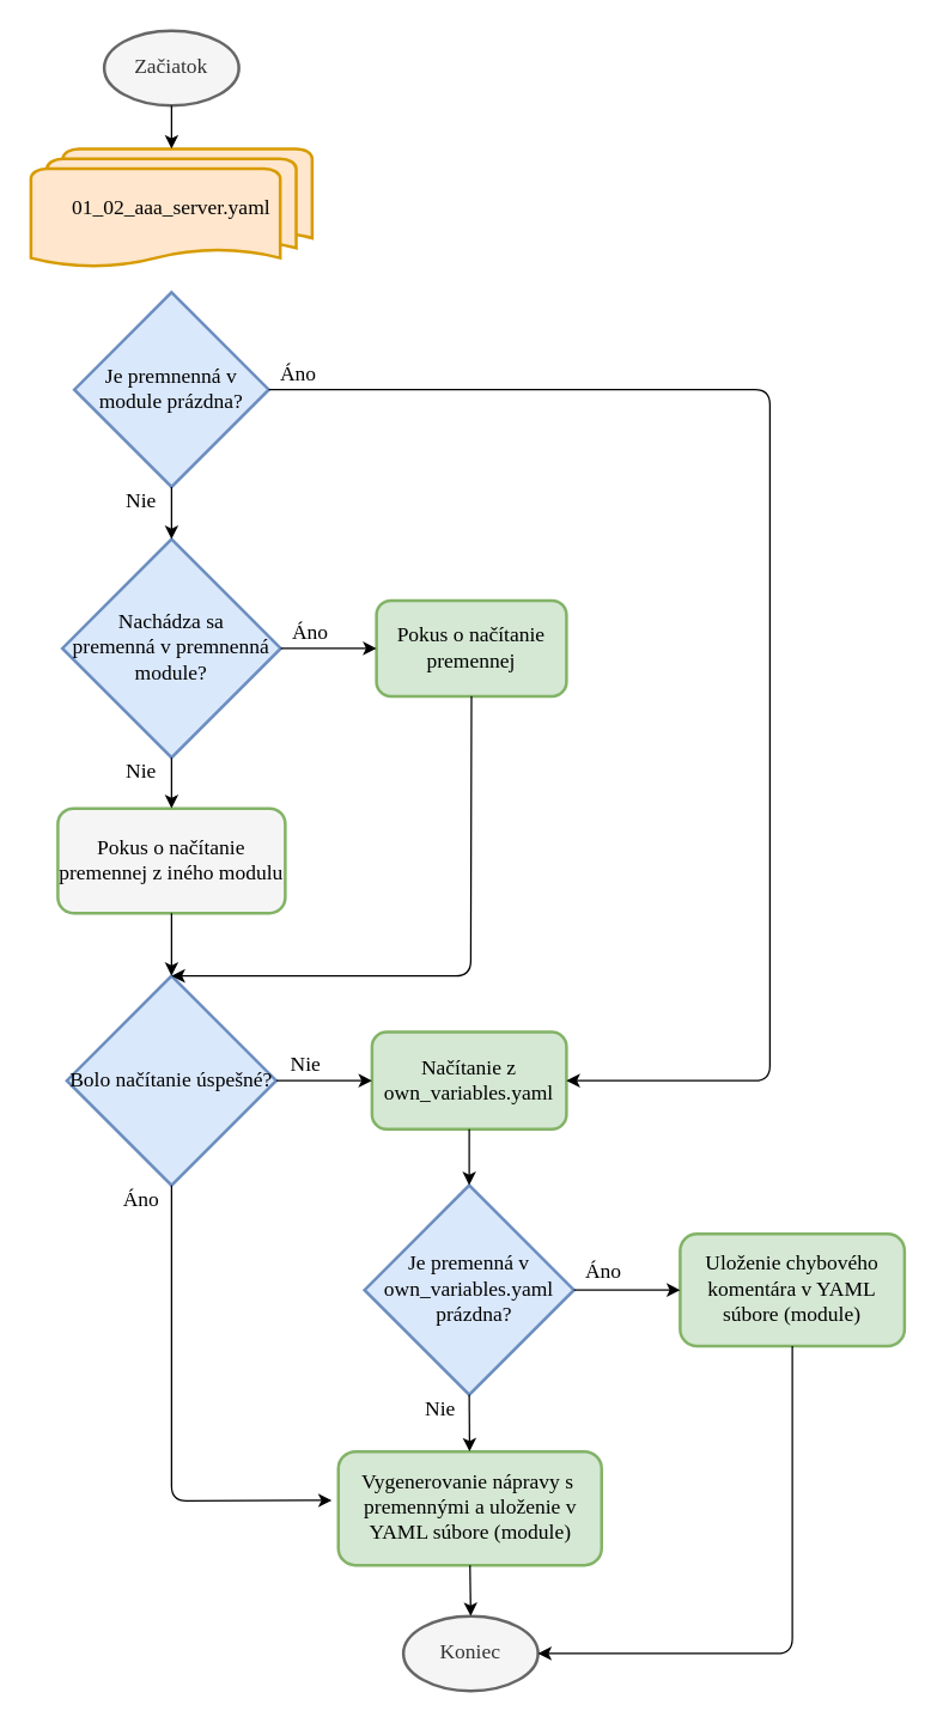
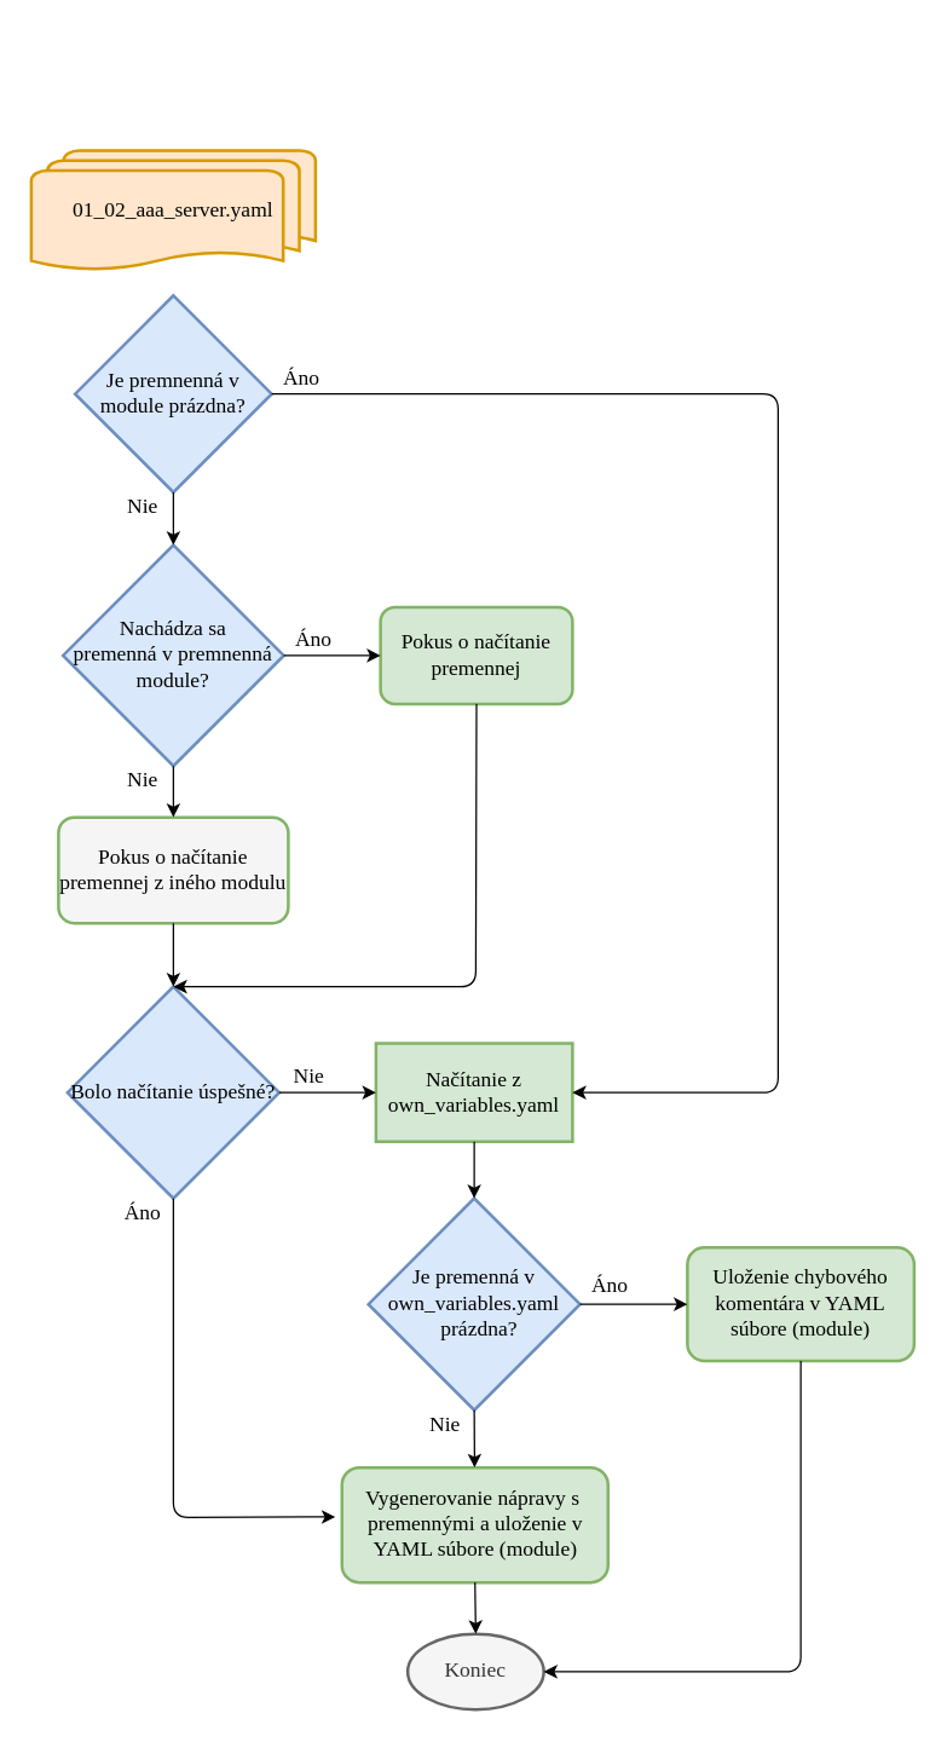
  <mxCell id="0" />
  <mxCell id="1" parent="0" />
- <mxCell id="2" value="Začiatok" style="strokeWidth=2;html=1;shape=mxgraph.flowchart.start_1;whiteSpace=wrap;fontFamily=Vafle VUT;fillColor=#f5f5f5;strokeColor=#666666;fontColor=#333333;fontSize=14;" parent="1" vertex="1"><mxGeometry x="69" y="20" width="90" height="50" as="geometry" /></mxCell>
  <mxCell id="3" value="Koniec" style="strokeWidth=2;html=1;shape=mxgraph.flowchart.start_1;whiteSpace=wrap;fontFamily=Vafle VUT;fillColor=#f5f5f5;strokeColor=#666666;fontColor=#333333;fontSize=14;" parent="1" vertex="1"><mxGeometry x="269" y="1080" width="90" height="50" as="geometry" /></mxCell>
  <mxCell id="4" value="&lt;font face=&quot;Vafle VUT&quot; style=&quot;font-size: 14px;&quot;&gt;Je premnenná v module prázdna?&lt;/font&gt;" style="rhombus;whiteSpace=wrap;html=1;fillColor=#dae8fc;strokeColor=#6c8ebf;strokeWidth=2;fontFamily=Vafle VUT;fontSize=14;" parent="1" vertex="1"><mxGeometry x="49" y="195" width="130" height="130" as="geometry" /></mxCell>
  <mxCell id="5" value="01_02_aaa_server.yaml" style="strokeWidth=2;html=1;shape=mxgraph.flowchart.multi-document;whiteSpace=wrap;fontFamily=Vafle VUT;fillColor=#ffe6cc;strokeColor=#d79b00;fontSize=14;" parent="1" vertex="1"><mxGeometry x="20" y="99" width="188" height="80" as="geometry" /></mxCell>
- <mxCell id="6" value="" style="endArrow=classic;html=1;exitX=0.5;exitY=1;exitDx=0;exitDy=0;exitPerimeter=0;entryX=0.5;entryY=0;entryDx=0;entryDy=0;entryPerimeter=0;fontFamily=Vafle VUT;fontSize=14;" parent="1" source="2" target="5" edge="1"><mxGeometry width="50" height="50" relative="1" as="geometry"><mxPoint x="34" y="1210" as="sourcePoint" /><mxPoint x="84" y="1160" as="targetPoint" /></mxGeometry></mxCell>
  <mxCell id="7" value="&lt;font face=&quot;Vafle VUT&quot; style=&quot;font-size: 14px;&quot;&gt;Pokus o načítanie premennej z iného modulu&lt;/font&gt;" style="rounded=1;whiteSpace=wrap;html=1;strokeWidth=2;fillColor=#f5f5f5;strokeColor=#82b366;fontFamily=Vafle VUT;fontSize=14;" parent="1" vertex="1"><mxGeometry x="38" y="540" width="152" height="70" as="geometry" /></mxCell>
  <mxCell id="8" value="&lt;font face=&quot;Vafle VUT&quot; style=&quot;font-size: 14px&quot;&gt;Nachádza sa &lt;br&gt;premenná v premnenná module?&lt;/font&gt;" style="rhombus;whiteSpace=wrap;html=1;fillColor=#dae8fc;strokeColor=#6c8ebf;strokeWidth=2;verticalAlign=middle;fontFamily=Vafle VUT;fontSize=14;" parent="1" vertex="1"><mxGeometry x="41" y="360" width="146" height="146" as="geometry" /></mxCell>
  <mxCell id="9" value="" style="endArrow=classic;html=1;exitX=0.5;exitY=1;exitDx=0;exitDy=0;entryX=0.5;entryY=0;entryDx=0;entryDy=0;fontFamily=Vafle VUT;fontSize=14;" parent="1" source="4" target="8" edge="1"><mxGeometry width="50" height="50" relative="1" as="geometry"><mxPoint x="24" y="1210" as="sourcePoint" /><mxPoint x="74" y="1160" as="targetPoint" /></mxGeometry></mxCell>
  <mxCell id="10" value="&lt;font style=&quot;font-size: 14px;&quot; face=&quot;Vafle VUT&quot;&gt;Áno&lt;/font&gt;" style="text;html=1;strokeColor=none;fillColor=none;align=center;verticalAlign=middle;whiteSpace=wrap;rounded=0;fontFamily=Vafle VUT;fontSize=14;" parent="1" vertex="1"><mxGeometry x="179" y="240" width="40" height="20" as="geometry" /></mxCell>
  <mxCell id="11" value="" style="endArrow=classic;html=1;exitX=0.5;exitY=1;exitDx=0;exitDy=0;entryX=0.5;entryY=0;entryDx=0;entryDy=0;fontFamily=Vafle VUT;fontSize=14;" parent="1" source="8" target="7" edge="1"><mxGeometry width="50" height="50" relative="1" as="geometry"><mxPoint x="24" y="1210" as="sourcePoint" /><mxPoint x="74" y="1160" as="targetPoint" /></mxGeometry></mxCell>
- <mxCell id="12" value="&lt;font face=&quot;Vafle VUT&quot; style=&quot;font-size: 14px;&quot;&gt;Načítanie z own_variables.yaml&lt;/font&gt;" style="rounded=1;whiteSpace=wrap;html=1;strokeWidth=2;fillColor=#d5e8d4;strokeColor=#82b366;fontFamily=Vafle VUT;fontSize=14;" parent="1" vertex="1"><mxGeometry x="248" y="689.5" width="130" height="65" as="geometry" /></mxCell>
+ <mxCell id="12" value="&lt;font face=&quot;Vafle VUT&quot; style=&quot;font-size: 14px;&quot;&gt;Načítanie z own_variables.yaml&lt;/font&gt;" style="whiteSpace=wrap;html=1;strokeWidth=2;fillColor=#d5e8d4;strokeColor=#82b366;fontFamily=Vafle VUT;fontSize=14;rounded=0;" parent="1" vertex="1"><mxGeometry x="248" y="689.5" width="130" height="65" as="geometry" /></mxCell>
  <mxCell id="13" value="&lt;font face=&quot;Vafle VUT&quot; style=&quot;font-size: 14px;&quot;&gt;Bolo načítanie úspešné?&lt;/font&gt;" style="rhombus;whiteSpace=wrap;html=1;fillColor=#dae8fc;strokeColor=#6c8ebf;strokeWidth=2;fontFamily=Vafle VUT;fontSize=14;" parent="1" vertex="1"><mxGeometry x="44" y="652" width="140" height="140" as="geometry" /></mxCell>
  <mxCell id="14" value="" style="endArrow=classic;html=1;exitX=0.5;exitY=1;exitDx=0;exitDy=0;entryX=0.5;entryY=0;entryDx=0;entryDy=0;fontFamily=Vafle VUT;fontSize=14;" parent="1" source="7" target="13" edge="1"><mxGeometry width="50" height="50" relative="1" as="geometry"><mxPoint x="24" y="1210" as="sourcePoint" /><mxPoint x="74" y="1160" as="targetPoint" /></mxGeometry></mxCell>
  <mxCell id="15" value="" style="endArrow=classic;html=1;exitX=1;exitY=0.5;exitDx=0;exitDy=0;entryX=1;entryY=0.5;entryDx=0;entryDy=0;fontFamily=Vafle VUT;fontSize=14;" parent="1" source="4" target="12" edge="1"><mxGeometry width="50" height="50" relative="1" as="geometry"><mxPoint x="24" y="1210" as="sourcePoint" /><mxPoint x="74" y="1160" as="targetPoint" /><Array as="points"><mxPoint x="514" y="260" /><mxPoint x="514" y="722" /></Array></mxGeometry></mxCell>
  <mxCell id="16" value="&lt;font face=&quot;Vafle VUT&quot; style=&quot;font-size: 14px;&quot;&gt;&lt;span style=&quot;font-size: 14px;&quot;&gt;Vygenerovanie nápravy s&amp;nbsp; premennými a uloženie v YAML súbore (module)&lt;/span&gt;&lt;/font&gt;" style="rounded=1;whiteSpace=wrap;html=1;strokeWidth=2;fillColor=#d5e8d4;strokeColor=#82b366;fontFamily=Vafle VUT;fontSize=14;" parent="1" vertex="1"><mxGeometry x="225.5" y="970" width="176" height="76" as="geometry" /></mxCell>
  <mxCell id="17" value="&lt;font face=&quot;Vafle VUT&quot; style=&quot;font-size: 14px;&quot;&gt;&lt;span style=&quot;font-size: 14px;&quot;&gt;Uloženie chybového komentára&amp;nbsp;&lt;/span&gt;&lt;/font&gt;&lt;span style=&quot;font-family: &amp;quot;vafle vut&amp;quot;; font-size: 14px;&quot;&gt;v YAML súbore (module)&lt;/span&gt;" style="rounded=1;whiteSpace=wrap;html=1;strokeWidth=2;fillColor=#d5e8d4;strokeColor=#82b366;fontFamily=Vafle VUT;fontSize=14;" parent="1" vertex="1"><mxGeometry x="454" y="824.5" width="150" height="75" as="geometry" /></mxCell>
  <mxCell id="18" value="&lt;font style=&quot;font-size: 14px;&quot; face=&quot;Vafle VUT&quot;&gt;Nie&lt;/font&gt;" style="text;html=1;strokeColor=none;fillColor=none;align=center;verticalAlign=middle;whiteSpace=wrap;rounded=0;fontFamily=Vafle VUT;fontSize=14;" parent="1" vertex="1"><mxGeometry x="74" y="325" width="40" height="20" as="geometry" /></mxCell>
  <mxCell id="19" value="&lt;font style=&quot;font-size: 14px;&quot; face=&quot;Vafle VUT&quot;&gt;Nie&lt;/font&gt;" style="text;html=1;strokeColor=none;fillColor=none;align=center;verticalAlign=middle;whiteSpace=wrap;rounded=0;fontFamily=Vafle VUT;fontSize=14;" parent="1" vertex="1"><mxGeometry x="74" y="506" width="40" height="20" as="geometry" /></mxCell>
  <mxCell id="20" value="&lt;font style=&quot;font-size: 14px;&quot; face=&quot;Vafle VUT&quot;&gt;Áno&lt;/font&gt;" style="text;html=1;strokeColor=none;fillColor=none;align=center;verticalAlign=middle;whiteSpace=wrap;rounded=0;fontFamily=Vafle VUT;fontSize=14;" parent="1" vertex="1"><mxGeometry x="187" y="413" width="40" height="20" as="geometry" /></mxCell>
  <mxCell id="21" value="&lt;font face=&quot;Vafle VUT&quot;&gt;Je premenná&amp;nbsp;&lt;/font&gt;v own_variables.yaml&lt;font face=&quot;Vafle VUT&quot;&gt;&lt;br&gt;&amp;nbsp; prázdna?&lt;/font&gt;" style="rhombus;whiteSpace=wrap;html=1;fillColor=#dae8fc;strokeColor=#6c8ebf;strokeWidth=2;fontFamily=Vafle VUT;fontSize=14;" parent="1" vertex="1"><mxGeometry x="243" y="792" width="140" height="140" as="geometry" /></mxCell>
  <mxCell id="22" value="" style="endArrow=classic;html=1;exitX=0.5;exitY=1;exitDx=0;exitDy=0;fontFamily=Vafle VUT;fontSize=14;" parent="1" source="21" target="16" edge="1"><mxGeometry width="50" height="50" relative="1" as="geometry"><mxPoint x="0" y="1190" as="sourcePoint" /><mxPoint x="50" as="targetPoint" y="1140" /></mxGeometry></mxCell>
  <mxCell id="23" value="" style="endArrow=classic;html=1;exitX=1;exitY=0.5;exitDx=0;exitDy=0;entryX=0;entryY=0.5;entryDx=0;entryDy=0;fontFamily=Vafle VUT;fontSize=14;" parent="1" source="21" target="17" edge="1"><mxGeometry width="50" height="50" relative="1" as="geometry"><mxPoint x="0" y="1190" as="sourcePoint" /><mxPoint x="50" as="targetPoint" y="1140" /></mxGeometry></mxCell>
  <mxCell id="24" value="&lt;font style=&quot;font-size: 14px;&quot; face=&quot;Vafle VUT&quot;&gt;Áno&lt;/font&gt;" style="text;html=1;strokeColor=none;fillColor=none;align=center;verticalAlign=middle;whiteSpace=wrap;rounded=0;fontFamily=Vafle VUT;fontSize=14;" parent="1" vertex="1"><mxGeometry x="383" y="840" width="40" height="20" as="geometry" /></mxCell>
  <mxCell id="25" value="&lt;font face=&quot;Vafle VUT&quot; style=&quot;font-size: 14px;&quot;&gt;Nie&lt;/font&gt;" style="text;html=1;strokeColor=none;fillColor=none;align=center;verticalAlign=middle;whiteSpace=wrap;rounded=0;fontFamily=Vafle VUT;fontSize=14;" parent="1" vertex="1"><mxGeometry x="274" y="932" width="40" height="20" as="geometry" /></mxCell>
  <mxCell id="26" value="&lt;font face=&quot;Vafle VUT&quot; style=&quot;font-size: 14px;&quot;&gt;Pokus o načítanie premennej&lt;/font&gt;" style="rounded=1;whiteSpace=wrap;html=1;strokeWidth=2;fillColor=#d5e8d4;strokeColor=#82b366;fontFamily=Vafle VUT;fontSize=14;" parent="1" vertex="1"><mxGeometry x="251" y="401" width="127" height="64" as="geometry" /></mxCell>
  <mxCell id="27" value="" style="endArrow=classic;html=1;exitX=1;exitY=0.5;exitDx=0;exitDy=0;entryX=0;entryY=0.5;entryDx=0;entryDy=0;fontFamily=Vafle VUT;fontSize=14;" parent="1" source="8" target="26" edge="1"><mxGeometry width="50" height="50" relative="1" as="geometry"><mxPoint x="44" y="1200" as="sourcePoint" /><mxPoint x="94" y="1150" as="targetPoint" /></mxGeometry></mxCell>
  <mxCell id="28" value="" style="endArrow=classic;html=1;exitX=0.5;exitY=1;exitDx=0;exitDy=0;entryX=0.5;entryY=0;entryDx=0;entryDy=0;fontFamily=Vafle VUT;fontSize=14;" parent="1" source="26" target="13" edge="1"><mxGeometry width="50" height="50" relative="1" as="geometry"><mxPoint x="44" y="1200" as="sourcePoint" /><mxPoint x="94" y="1150" as="targetPoint" /><Array as="points"><mxPoint x="314" y="652" /></Array></mxGeometry></mxCell>
  <mxCell id="29" value="" style="endArrow=classic;html=1;exitX=1;exitY=0.5;exitDx=0;exitDy=0;entryX=0;entryY=0.5;entryDx=0;entryDy=0;fontFamily=Vafle VUT;fontSize=14;" parent="1" source="13" target="12" edge="1"><mxGeometry width="50" height="50" relative="1" as="geometry"><mxPoint x="44" y="1200" as="sourcePoint" /><mxPoint x="94" y="1150" as="targetPoint" /></mxGeometry></mxCell>
  <mxCell id="30" value="&lt;font style=&quot;font-size: 14px;&quot; face=&quot;Vafle VUT&quot;&gt;Nie&lt;/font&gt;" style="text;html=1;strokeColor=none;fillColor=none;align=center;verticalAlign=middle;whiteSpace=wrap;rounded=0;fontFamily=Vafle VUT;fontSize=14;" parent="1" vertex="1"><mxGeometry x="184" y="702" width="40" height="20" as="geometry" /></mxCell>
  <mxCell id="31" value="" style="endArrow=classic;html=1;entryX=0.5;entryY=0;entryDx=0;entryDy=0;exitX=0.5;exitY=1;exitDx=0;exitDy=0;fontFamily=Vafle VUT;fontSize=14;" parent="1" source="12" target="21" edge="1"><mxGeometry width="50" height="50" relative="1" as="geometry"><mxPoint x="434" y="830" as="sourcePoint" /><mxPoint x="94" y="1150" as="targetPoint" /></mxGeometry></mxCell>
  <mxCell id="32" value="" style="endArrow=classic;html=1;exitX=0.5;exitY=1;exitDx=0;exitDy=0;entryX=-0.025;entryY=0.429;entryDx=0;entryDy=0;entryPerimeter=0;fontFamily=Vafle VUT;fontSize=14;" parent="1" source="13" target="16" edge="1"><mxGeometry width="50" height="50" relative="1" as="geometry"><mxPoint x="44" y="1200" as="sourcePoint" /><mxPoint x="94" y="1150" as="targetPoint" /><Array as="points"><mxPoint x="114" y="1003" /></Array></mxGeometry></mxCell>
  <mxCell id="33" value="&lt;font style=&quot;font-size: 14px;&quot; face=&quot;Vafle VUT&quot;&gt;Áno&lt;/font&gt;" style="text;html=1;strokeColor=none;fillColor=none;align=center;verticalAlign=middle;whiteSpace=wrap;rounded=0;fontFamily=Vafle VUT;fontSize=14;" parent="1" vertex="1"><mxGeometry x="74" y="792" width="40" height="20" as="geometry" /></mxCell>
  <mxCell id="34" value="" style="endArrow=classic;html=1;exitX=0.5;exitY=1;exitDx=0;exitDy=0;entryX=0.5;entryY=0;entryDx=0;entryDy=0;entryPerimeter=0;fontFamily=Vafle VUT;fontSize=14;" parent="1" source="16" target="3" edge="1"><mxGeometry width="50" height="50" relative="1" as="geometry"><mxPoint x="44" y="1200" as="sourcePoint" /><mxPoint x="94" y="1150" as="targetPoint" /></mxGeometry></mxCell>
  <mxCell id="35" value="" style="endArrow=classic;html=1;exitX=0.5;exitY=1;exitDx=0;exitDy=0;entryX=1;entryY=0.5;entryDx=0;entryDy=0;entryPerimeter=0;fontFamily=Vafle VUT;fontSize=14;" parent="1" source="17" target="3" edge="1"><mxGeometry width="50" height="50" relative="1" as="geometry"><mxPoint x="44" y="1200" as="sourcePoint" /><mxPoint x="94" y="1150" as="targetPoint" /><Array as="points"><mxPoint x="529" y="1105" /></Array></mxGeometry></mxCell>
